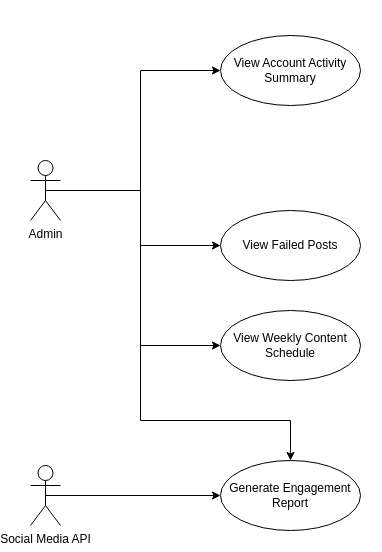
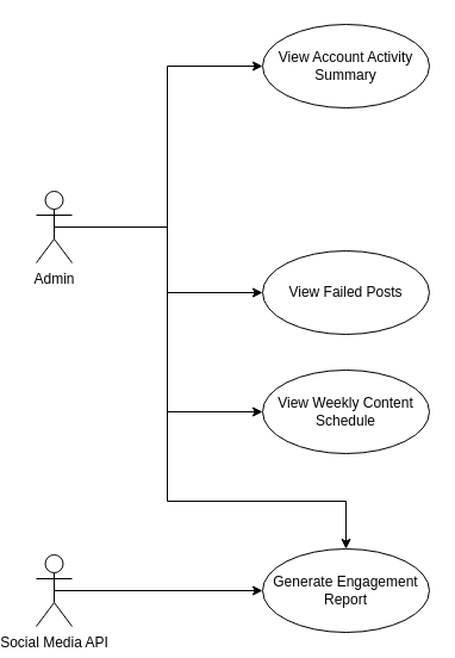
  <mxCell id="0" />
  <mxCell id="1" parent="0" />
  <mxCell id="2" style="edgeStyle=orthogonalEdgeStyle;rounded=0;orthogonalLoop=1;jettySize=auto;html=1;exitX=0.5;exitY=0.5;exitDx=0;exitDy=0;exitPerimeter=0;entryX=0;entryY=0.5;entryDx=0;entryDy=0;" edge="1" parent="1" source="6" target="7"><mxGeometry relative="1" as="geometry" /></mxCell>
  <mxCell id="3" style="edgeStyle=orthogonalEdgeStyle;rounded=0;orthogonalLoop=1;jettySize=auto;html=1;exitX=0.5;exitY=0.5;exitDx=0;exitDy=0;exitPerimeter=0;entryX=0;entryY=0.5;entryDx=0;entryDy=0;" edge="1" parent="1" source="6" target="9"><mxGeometry relative="1" as="geometry" /></mxCell>
  <mxCell id="4" style="edgeStyle=orthogonalEdgeStyle;rounded=0;orthogonalLoop=1;jettySize=auto;html=1;exitX=0.5;exitY=0.5;exitDx=0;exitDy=0;exitPerimeter=0;entryX=0;entryY=0.5;entryDx=0;entryDy=0;" edge="1" parent="1" source="6" target="10"><mxGeometry relative="1" as="geometry" /></mxCell>
  <mxCell id="5" style="rounded=0;orthogonalLoop=1;jettySize=auto;html=1;exitX=0.5;exitY=0.5;exitDx=0;exitDy=0;exitPerimeter=0;edgeStyle=orthogonalEdgeStyle;" edge="1" parent="1" source="6" target="8"><mxGeometry relative="1" as="geometry"><Array as="points"><mxPoint x="130" y="190" /><mxPoint x="130" y="420" /><mxPoint x="280" y="420" /></Array></mxGeometry></mxCell>
  <mxCell id="6" value="Admin" style="shape=umlActor;verticalLabelPosition=bottom;verticalAlign=top;html=1;" vertex="1" parent="1"><mxGeometry x="20" y="160" width="30" height="60" as="geometry" /></mxCell>
- <mxCell id="7" value="View Account Activity Summary" style="ellipse;whiteSpace=wrap;html=1;" vertex="1" parent="1"><mxGeometry x="210" y="35" width="140" height="70" as="geometry" /></mxCell>
+ <mxCell id="7" value="View Account Activity Summary" style="ellipse;whiteSpace=wrap;html=1;" vertex="1" parent="1"><mxGeometry x="210" y="20" width="140" height="70" as="geometry" /></mxCell>
  <mxCell id="8" value="Generate Engagement Report" style="ellipse;whiteSpace=wrap;html=1;" vertex="1" parent="1"><mxGeometry x="210" y="460" width="140" height="70" as="geometry" /></mxCell>
  <mxCell id="9" value="View Failed Posts" style="ellipse;whiteSpace=wrap;html=1;" vertex="1" parent="1"><mxGeometry x="210" y="210" width="140" height="70" as="geometry" /></mxCell>
  <mxCell id="10" value="View Weekly Content Schedule" style="ellipse;whiteSpace=wrap;html=1;" vertex="1" parent="1"><mxGeometry x="210" y="310" width="140" height="70" as="geometry" /></mxCell>
  <mxCell id="11" style="edgeStyle=orthogonalEdgeStyle;rounded=0;orthogonalLoop=1;jettySize=auto;html=1;exitX=0.5;exitY=0.5;exitDx=0;exitDy=0;exitPerimeter=0;entryX=0;entryY=0.5;entryDx=0;entryDy=0;" edge="1" parent="1" source="12" target="8"><mxGeometry relative="1" as="geometry" /></mxCell>
  <mxCell id="12" value="Social Media API" style="shape=umlActor;verticalLabelPosition=bottom;verticalAlign=top;html=1;" vertex="1" parent="1"><mxGeometry x="20" y="465" width="30" height="60" as="geometry" /></mxCell>
